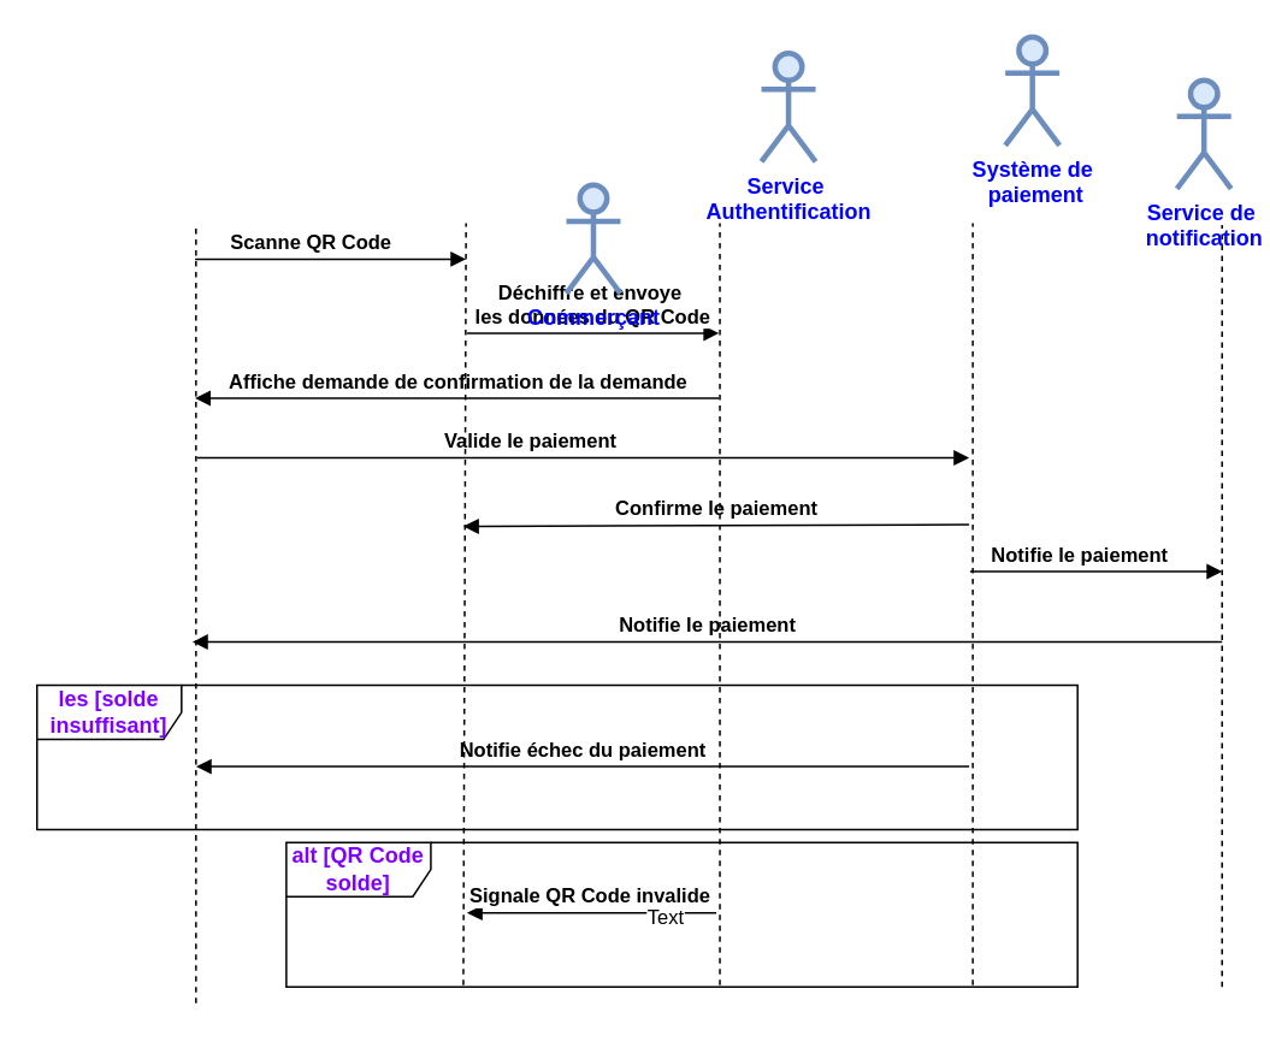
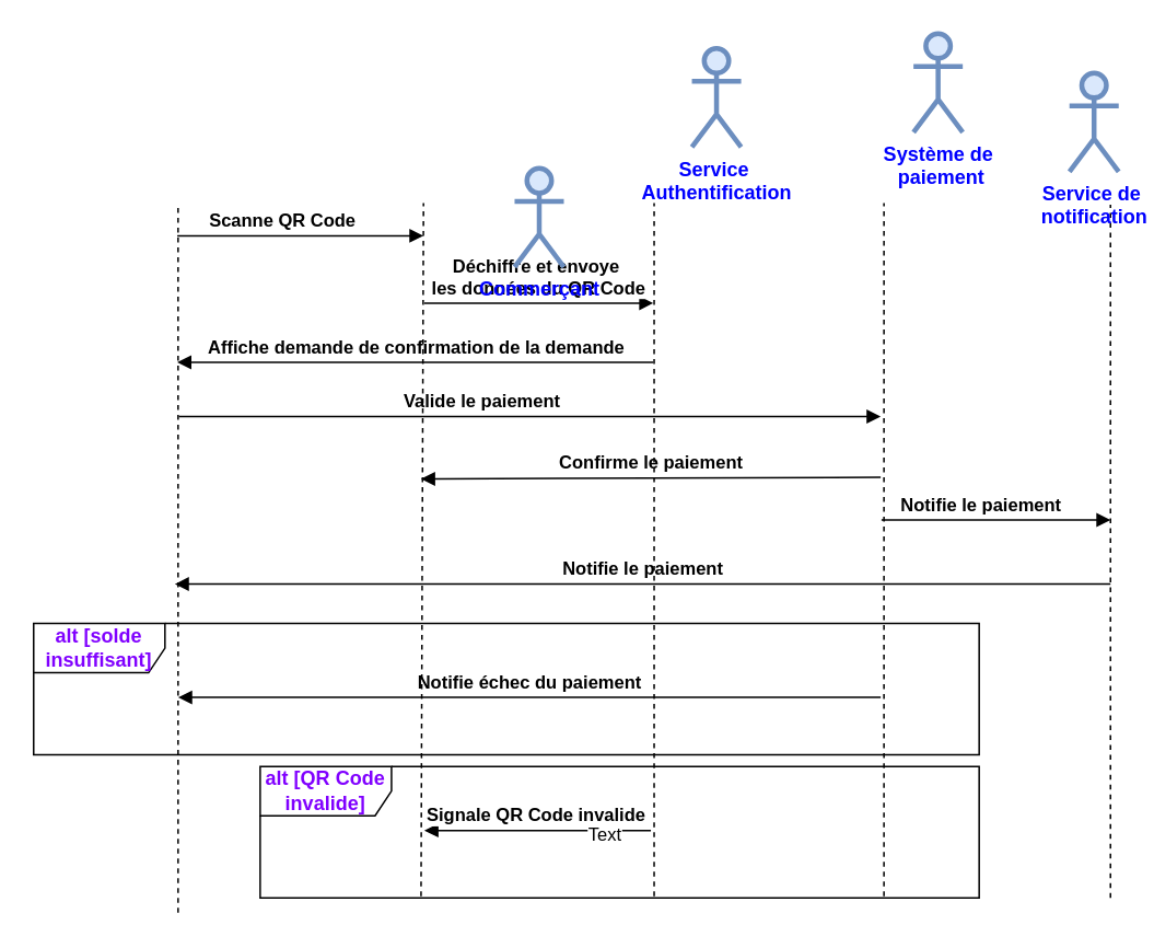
  <mxCell id="0" />
  <mxCell id="1" parent="0" />
  <mxCell id="2" value="Scanne QR Code&amp;nbsp;" style="html=1;verticalAlign=bottom;endArrow=block;curved=0;rounded=0;fontStyle=1" edge="1" parent="1"><mxGeometry x="-0.14" width="80" relative="1" as="geometry"><mxPoint x="107.5" y="143" as="sourcePoint" /><mxPoint x="257.5" y="143" as="targetPoint" /><mxPoint as="offset" /></mxGeometry></mxCell>
  <mxCell id="3" value="&lt;div&gt;Déchiffre et envoye&lt;/div&gt;&lt;div&gt;&amp;nbsp;les données du QR Code&lt;/div&gt;" style="html=1;verticalAlign=bottom;endArrow=block;curved=0;rounded=0;fontStyle=1" edge="1" parent="1"><mxGeometry x="-0.025" width="80" relative="1" as="geometry"><mxPoint x="258" y="184" as="sourcePoint" /><mxPoint x="397.5" y="184" as="targetPoint" /><mxPoint as="offset" /></mxGeometry></mxCell>
  <mxCell id="4" value="Affiche demande de confirmation de la demande" style="html=1;verticalAlign=bottom;endArrow=block;curved=0;rounded=0;fontStyle=1" edge="1" parent="1"><mxGeometry width="80" relative="1" as="geometry"><mxPoint x="397.5" y="220" as="sourcePoint" /><mxPoint x="107.5" y="220" as="targetPoint" /><mxPoint as="offset" /></mxGeometry></mxCell>
  <mxCell id="5" value="Valide le paiement" style="html=1;verticalAlign=bottom;endArrow=block;curved=0;rounded=0;fontStyle=1" edge="1" parent="1"><mxGeometry x="-0.14" width="80" relative="1" as="geometry"><mxPoint x="108.5" y="253" as="sourcePoint" /><mxPoint x="536" y="253" as="targetPoint" /><mxPoint as="offset" /></mxGeometry></mxCell>
  <mxCell id="6" value="Confirme le paiement" style="html=1;verticalAlign=bottom;endArrow=block;curved=0;rounded=0;fontStyle=1" edge="1" parent="1"><mxGeometry width="80" relative="1" as="geometry"><mxPoint x="536" y="290" as="sourcePoint" /><mxPoint x="256" y="291" as="targetPoint" /><mxPoint as="offset" /></mxGeometry></mxCell>
  <mxCell id="7" value="Notifie le paiement" style="html=1;verticalAlign=bottom;endArrow=block;curved=0;rounded=0;fontStyle=1" edge="1" parent="1"><mxGeometry x="-0.14" width="80" relative="1" as="geometry"><mxPoint x="536.5" y="316" as="sourcePoint" /><mxPoint x="676" y="316" as="targetPoint" /><mxPoint as="offset" /></mxGeometry></mxCell>
  <mxCell id="8" value="Notifie le paiement" style="html=1;verticalAlign=bottom;endArrow=block;curved=0;rounded=0;fontStyle=1" edge="1" parent="1"><mxGeometry width="80" relative="1" as="geometry"><mxPoint x="676" y="355" as="sourcePoint" /><mxPoint x="106" y="355" as="targetPoint" /><mxPoint as="offset" /></mxGeometry></mxCell>
- <mxCell id="9" value="les [solde insuffisant]" style="shape=umlFrame;whiteSpace=wrap;html=1;pointerEvents=0;width=80;height=30;fontStyle=1;fontColor=light-dark(#8000ff, #ededed);" vertex="1" parent="1"><mxGeometry x="20" y="379" width="576" height="80" as="geometry" /></mxCell>
+ <mxCell id="9" value="alt [solde insuffisant]" style="shape=umlFrame;whiteSpace=wrap;html=1;pointerEvents=0;width=80;height=30;fontStyle=1;fontColor=light-dark(#8000ff, #ededed);" vertex="1" parent="1"><mxGeometry x="20" y="379" width="576" height="80" as="geometry" /></mxCell>
  <mxCell id="10" value="Notifie échec du paiement" style="html=1;verticalAlign=bottom;endArrow=block;curved=0;rounded=0;fontStyle=1" edge="1" parent="1"><mxGeometry width="80" relative="1" as="geometry"><mxPoint x="536" y="424" as="sourcePoint" /><mxPoint x="108" y="424" as="targetPoint" /><mxPoint as="offset" /></mxGeometry></mxCell>
- <mxCell id="11" value="alt [QR Code solde]" style="shape=umlFrame;whiteSpace=wrap;html=1;pointerEvents=0;width=80;height=30;fontStyle=1;fontColor=light-dark(#8000ff, #ededed);" vertex="1" parent="1"><mxGeometry x="158" y="466" width="438" height="80" as="geometry" /></mxCell>
+ <mxCell id="11" value="alt [QR Code invalide]" style="shape=umlFrame;whiteSpace=wrap;html=1;pointerEvents=0;width=80;height=30;fontStyle=1;fontColor=light-dark(#8000ff, #ededed);" vertex="1" parent="1"><mxGeometry x="158" y="466" width="438" height="80" as="geometry" /></mxCell>
  <mxCell id="12" value="Signale QR Code invalide" style="html=1;verticalAlign=bottom;endArrow=block;curved=0;rounded=0;fontStyle=1" edge="1" parent="1"><mxGeometry x="0.015" width="80" relative="1" as="geometry"><mxPoint x="396" y="505" as="sourcePoint" /><mxPoint x="258" y="505" as="targetPoint" /><mxPoint as="offset" /></mxGeometry></mxCell>
  <mxCell id="13" value="Text" style="edgeLabel;html=1;align=center;verticalAlign=middle;resizable=0;points=[];" vertex="1" connectable="0" parent="12"><mxGeometry x="-0.58" y="2" relative="1" as="geometry"><mxPoint as="offset" /></mxGeometry></mxCell>
  <mxCell id="14" value="Commerçant" style="shape=umlActor;verticalLabelPosition=bottom;verticalAlign=top;html=1;fillColor=#dae8fc;strokeColor=#6c8ebf;strokeWidth=3;fontStyle=1;fontColor=light-dark(#0000ff, #ededed);" vertex="1" parent="1"><mxGeometry x="313" y="102" width="30" height="60" as="geometry" /></mxCell>
  <mxCell id="15" value="&lt;div&gt;Système de&lt;/div&gt;&lt;div&gt;&amp;nbsp;paiement&lt;/div&gt;" style="shape=umlActor;verticalLabelPosition=bottom;verticalAlign=top;html=1;fillColor=#dae8fc;strokeColor=#6c8ebf;fontStyle=1;strokeWidth=3;fontColor=light-dark(#0000ff, #ededed);" vertex="1" parent="1"><mxGeometry x="556" y="20" width="30" height="60" as="geometry" /></mxCell>
  <mxCell id="16" value="&lt;div&gt;Service&amp;nbsp;&lt;/div&gt;&lt;div&gt;Authentification&lt;/div&gt;" style="shape=umlActor;verticalLabelPosition=bottom;verticalAlign=top;html=1;fillColor=#dae8fc;strokeColor=#6c8ebf;strokeWidth=3;fontStyle=1;fontColor=light-dark(#0000ff, #ededed);" vertex="1" parent="1"><mxGeometry x="421" y="29" width="30" height="60" as="geometry" /></mxCell>
  <mxCell id="17" value="" style="endArrow=none;dashed=1;html=1;rounded=0;fontStyle=1" edge="1" parent="1"><mxGeometry width="50" height="50" relative="1" as="geometry"><mxPoint x="398" y="545" as="sourcePoint" /><mxPoint x="398" y="123" as="targetPoint" /></mxGeometry></mxCell>
  <mxCell id="18" value="" style="endArrow=none;dashed=1;html=1;rounded=0;fontStyle=1" edge="1" parent="1"><mxGeometry width="50" height="50" relative="1" as="geometry"><mxPoint x="538" y="545" as="sourcePoint" /><mxPoint x="538" y="123" as="targetPoint" /></mxGeometry></mxCell>
  <mxCell id="19" value="" style="endArrow=none;dashed=1;html=1;rounded=0;fontStyle=1" edge="1" parent="1"><mxGeometry width="50" height="50" relative="1" as="geometry"><mxPoint x="256" y="545" as="sourcePoint" /><mxPoint x="257.5" y="123" as="targetPoint" /></mxGeometry></mxCell>
  <mxCell id="20" value="" style="endArrow=none;dashed=1;html=1;rounded=0;fontStyle=1" edge="1" parent="1"><mxGeometry width="50" height="50" relative="1" as="geometry"><mxPoint x="108" y="555" as="sourcePoint" /><mxPoint x="108" y="123" as="targetPoint" /></mxGeometry></mxCell>
  <mxCell id="21" value="" style="endArrow=none;dashed=1;html=1;rounded=0;fontStyle=1" edge="1" parent="1"><mxGeometry width="50" height="50" relative="1" as="geometry"><mxPoint x="676" y="546" as="sourcePoint" /><mxPoint x="676" y="124" as="targetPoint" /></mxGeometry></mxCell>
  <mxCell id="22" value="&lt;div&gt;Service de&amp;nbsp;&lt;/div&gt;&lt;div&gt;notification&lt;/div&gt;" style="shape=umlActor;verticalLabelPosition=bottom;verticalAlign=top;html=1;fillColor=#dae8fc;strokeColor=#6c8ebf;strokeWidth=3;fontStyle=1;fontColor=light-dark(#0000ff, #ededed);" vertex="1" parent="1"><mxGeometry x="651" y="44" width="30" height="60" as="geometry" /></mxCell>
